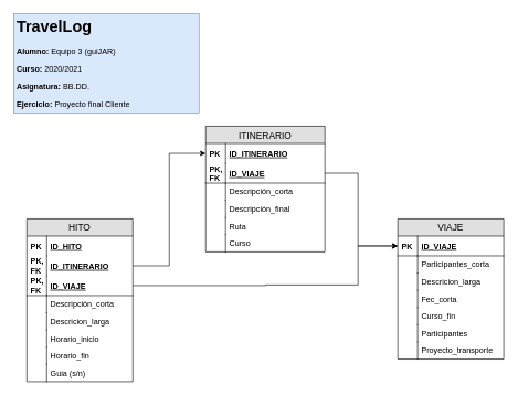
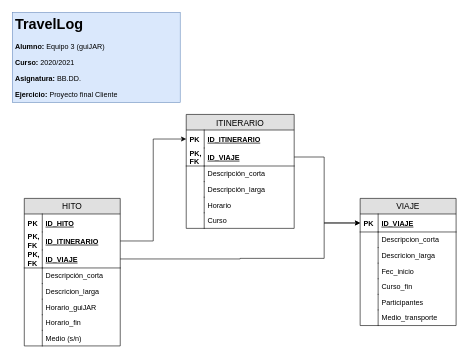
  <mxCell id="0" />
  <mxCell id="1" parent="0" />
  <mxCell id="2" value="&lt;h1&gt;TravelLog&lt;/h1&gt;&lt;p&gt;&lt;b&gt;Alumno:&lt;/b&gt; Equipo 3 (guiJAR)&lt;/p&gt;&lt;p&gt;&lt;b&gt;Curso:&amp;nbsp;&lt;/b&gt;2020/2021&lt;/p&gt;&lt;p&gt;&lt;b&gt;Asignatura:&lt;/b&gt;&amp;nbsp;BB.DD.&lt;/p&gt;&lt;p&gt;&lt;b&gt;Ejercicio:&lt;/b&gt;&amp;nbsp;Proyecto final Cliente&lt;br&gt;&lt;br&gt;&lt;/p&gt;" style="text;html=1;strokeColor=#6c8ebf;fillColor=#dae8fc;spacing=5;spacingTop=-20;whiteSpace=wrap;overflow=hidden;rounded=0;" parent="1" vertex="1"><mxGeometry x="20" y="20" width="280" height="150" as="geometry" /></mxCell>
  <mxCell id="3" value="ITINERARIO" style="swimlane;fontStyle=0;childLayout=stackLayout;horizontal=1;startSize=26;fillColor=#e0e0e0;horizontalStack=0;resizeParent=1;resizeParentMax=0;resizeLast=0;collapsible=1;marginBottom=0;swimlaneFillColor=#ffffff;align=center;fontSize=14;" parent="1" vertex="1"><mxGeometry x="310" y="190" width="180" height="190" as="geometry" /></mxCell>
  <mxCell id="4" value="ID_ITINERARIO" style="shape=partialRectangle;top=0;left=0;right=0;bottom=1;align=left;verticalAlign=middle;fillColor=none;spacingLeft=34;spacingRight=4;overflow=hidden;rotatable=0;points=[[0,0.5],[1,0.5]];portConstraint=eastwest;dropTarget=0;fontStyle=5;fontSize=12;strokeColor=none;" parent="3" vertex="1"><mxGeometry y="26" width="180" height="30" as="geometry" /></mxCell>
  <mxCell id="5" value="PK" style="shape=partialRectangle;top=0;left=0;bottom=0;fillColor=none;align=left;verticalAlign=middle;spacingLeft=4;spacingRight=4;overflow=hidden;rotatable=0;points=[];portConstraint=eastwest;part=1;fontSize=12;fontStyle=1" parent="4" vertex="1" connectable="0"><mxGeometry width="30" height="30" as="geometry" /></mxCell>
  <mxCell id="6" value="ID_VIAJE" style="shape=partialRectangle;top=0;left=0;right=0;bottom=1;align=left;verticalAlign=middle;fillColor=none;spacingLeft=34;spacingRight=4;overflow=hidden;rotatable=0;points=[[0,0.5],[1,0.5]];portConstraint=eastwest;dropTarget=0;fontStyle=5;fontSize=12;" parent="3" vertex="1"><mxGeometry y="56" width="180" height="30" as="geometry" /></mxCell>
  <mxCell id="7" value="PK,&#10;FK " style="shape=partialRectangle;top=0;left=0;bottom=0;fillColor=none;align=left;verticalAlign=middle;spacingLeft=4;spacingRight=4;overflow=hidden;rotatable=0;points=[];portConstraint=eastwest;part=1;fontSize=12;fontStyle=1" parent="6" vertex="1" connectable="0"><mxGeometry width="30" height="30" as="geometry" /></mxCell>
  <mxCell id="8" value="Descripción_corta" style="shape=partialRectangle;top=0;left=0;right=0;bottom=0;align=left;verticalAlign=top;fillColor=none;spacingLeft=34;spacingRight=4;overflow=hidden;rotatable=0;points=[[0,0.5],[1,0.5]];portConstraint=eastwest;dropTarget=0;fontSize=12;" parent="3" vertex="1"><mxGeometry y="86" width="180" height="26" as="geometry" /></mxCell>
  <mxCell id="9" value="" style="shape=partialRectangle;top=0;left=0;bottom=0;fillColor=none;align=left;verticalAlign=top;spacingLeft=4;spacingRight=4;overflow=hidden;rotatable=0;points=[];portConstraint=eastwest;part=1;fontSize=12;" parent="8" vertex="1" connectable="0"><mxGeometry width="30" height="26" as="geometry" /></mxCell>
- <mxCell id="10" value="Descripción_final" style="shape=partialRectangle;top=0;left=0;right=0;bottom=0;align=left;verticalAlign=top;fillColor=none;spacingLeft=34;spacingRight=4;overflow=hidden;rotatable=0;points=[[0,0.5],[1,0.5]];portConstraint=eastwest;dropTarget=0;fontSize=12;" parent="3" vertex="1"><mxGeometry y="112" width="180" height="26" as="geometry" /></mxCell>
+ <mxCell id="10" value="Descripción_larga" style="shape=partialRectangle;top=0;left=0;right=0;bottom=0;align=left;verticalAlign=top;fillColor=none;spacingLeft=34;spacingRight=4;overflow=hidden;rotatable=0;points=[[0,0.5],[1,0.5]];portConstraint=eastwest;dropTarget=0;fontSize=12;" parent="3" vertex="1"><mxGeometry y="112" width="180" height="26" as="geometry" /></mxCell>
  <mxCell id="11" value="" style="shape=partialRectangle;top=0;left=0;bottom=0;fillColor=none;align=left;verticalAlign=top;spacingLeft=4;spacingRight=4;overflow=hidden;rotatable=0;points=[];portConstraint=eastwest;part=1;fontSize=12;" parent="10" vertex="1" connectable="0"><mxGeometry width="30" height="26" as="geometry" /></mxCell>
- <mxCell id="12" value="Ruta" style="shape=partialRectangle;top=0;left=0;right=0;bottom=0;align=left;verticalAlign=top;fillColor=none;spacingLeft=34;spacingRight=4;overflow=hidden;rotatable=0;points=[[0,0.5],[1,0.5]];portConstraint=eastwest;dropTarget=0;fontSize=12;" parent="3" vertex="1"><mxGeometry y="138" width="180" height="26" as="geometry" /></mxCell>
+ <mxCell id="12" value="Horario" style="shape=partialRectangle;top=0;left=0;right=0;bottom=0;align=left;verticalAlign=top;fillColor=none;spacingLeft=34;spacingRight=4;overflow=hidden;rotatable=0;points=[[0,0.5],[1,0.5]];portConstraint=eastwest;dropTarget=0;fontSize=12;" parent="3" vertex="1"><mxGeometry y="138" width="180" height="26" as="geometry" /></mxCell>
  <mxCell id="13" value="" style="shape=partialRectangle;top=0;left=0;bottom=0;fillColor=none;align=left;verticalAlign=top;spacingLeft=4;spacingRight=4;overflow=hidden;rotatable=0;points=[];portConstraint=eastwest;part=1;fontSize=12;" parent="12" vertex="1" connectable="0"><mxGeometry width="30" height="26" as="geometry" /></mxCell>
  <mxCell id="14" value="Curso" style="shape=partialRectangle;top=0;left=0;right=0;bottom=0;align=left;verticalAlign=top;fillColor=none;spacingLeft=34;spacingRight=4;overflow=hidden;rotatable=0;points=[[0,0.5],[1,0.5]];portConstraint=eastwest;dropTarget=0;fontSize=12;" parent="3" vertex="1"><mxGeometry y="164" width="180" height="26" as="geometry" /></mxCell>
  <mxCell id="15" value="" style="shape=partialRectangle;top=0;left=0;bottom=0;fillColor=none;align=left;verticalAlign=top;spacingLeft=4;spacingRight=4;overflow=hidden;rotatable=0;points=[];portConstraint=eastwest;part=1;fontSize=12;" parent="14" vertex="1" connectable="0"><mxGeometry width="30" height="26" as="geometry" /></mxCell>
  <mxCell id="16" value="VIAJE" style="swimlane;fontStyle=0;childLayout=stackLayout;horizontal=1;startSize=26;fillColor=#e0e0e0;horizontalStack=0;resizeParent=1;resizeParentMax=0;resizeLast=0;collapsible=1;marginBottom=0;swimlaneFillColor=#ffffff;align=center;fontSize=14;" parent="1" vertex="1"><mxGeometry x="600" y="330" width="160" height="212" as="geometry" /></mxCell>
  <mxCell id="17" value="ID_VIAJE" style="shape=partialRectangle;top=0;left=0;right=0;bottom=1;align=left;verticalAlign=middle;fillColor=none;spacingLeft=34;spacingRight=4;overflow=hidden;rotatable=0;points=[[0,0.5],[1,0.5]];portConstraint=eastwest;dropTarget=0;fontStyle=5;fontSize=12;" parent="16" vertex="1"><mxGeometry y="26" width="160" height="30" as="geometry" /></mxCell>
  <mxCell id="18" value="PK" style="shape=partialRectangle;top=0;left=0;bottom=0;fillColor=none;align=left;verticalAlign=middle;spacingLeft=4;spacingRight=4;overflow=hidden;rotatable=0;points=[];portConstraint=eastwest;part=1;fontSize=12;fontStyle=1" parent="17" vertex="1" connectable="0"><mxGeometry width="30" height="30" as="geometry" /></mxCell>
- <mxCell id="19" value="Participantes_corta" style="shape=partialRectangle;top=0;left=0;right=0;bottom=0;align=left;verticalAlign=top;fillColor=none;spacingLeft=34;spacingRight=4;overflow=hidden;rotatable=0;points=[[0,0.5],[1,0.5]];portConstraint=eastwest;dropTarget=0;fontSize=12;" parent="16" vertex="1"><mxGeometry y="56" width="160" height="26" as="geometry" /></mxCell>
+ <mxCell id="19" value="Descripcion_corta" style="shape=partialRectangle;top=0;left=0;right=0;bottom=0;align=left;verticalAlign=top;fillColor=none;spacingLeft=34;spacingRight=4;overflow=hidden;rotatable=0;points=[[0,0.5],[1,0.5]];portConstraint=eastwest;dropTarget=0;fontSize=12;" parent="16" vertex="1"><mxGeometry y="56" width="160" height="26" as="geometry" /></mxCell>
  <mxCell id="20" value="" style="shape=partialRectangle;top=0;left=0;bottom=0;fillColor=none;align=left;verticalAlign=top;spacingLeft=4;spacingRight=4;overflow=hidden;rotatable=0;points=[];portConstraint=eastwest;part=1;fontSize=12;" parent="19" vertex="1" connectable="0"><mxGeometry width="30" height="26" as="geometry" /></mxCell>
  <mxCell id="21" value="Descricion_larga" style="shape=partialRectangle;top=0;left=0;right=0;bottom=0;align=left;verticalAlign=top;fillColor=none;spacingLeft=34;spacingRight=4;overflow=hidden;rotatable=0;points=[[0,0.5],[1,0.5]];portConstraint=eastwest;dropTarget=0;fontSize=12;" parent="16" vertex="1"><mxGeometry y="82" width="160" height="26" as="geometry" /></mxCell>
  <mxCell id="22" value="" style="shape=partialRectangle;top=0;left=0;bottom=0;fillColor=none;align=left;verticalAlign=top;spacingLeft=4;spacingRight=4;overflow=hidden;rotatable=0;points=[];portConstraint=eastwest;part=1;fontSize=12;" parent="21" vertex="1" connectable="0"><mxGeometry width="30" height="26" as="geometry" /></mxCell>
- <mxCell id="23" value="Fec_corta&#10;" style="shape=partialRectangle;top=0;left=0;right=0;bottom=0;align=left;verticalAlign=top;fillColor=none;spacingLeft=34;spacingRight=4;overflow=hidden;rotatable=0;points=[[0,0.5],[1,0.5]];portConstraint=eastwest;dropTarget=0;fontSize=12;" parent="16" vertex="1"><mxGeometry y="108" width="160" height="26" as="geometry" /></mxCell>
+ <mxCell id="23" value="Fec_inicio&#10;" style="shape=partialRectangle;top=0;left=0;right=0;bottom=0;align=left;verticalAlign=top;fillColor=none;spacingLeft=34;spacingRight=4;overflow=hidden;rotatable=0;points=[[0,0.5],[1,0.5]];portConstraint=eastwest;dropTarget=0;fontSize=12;" parent="16" vertex="1"><mxGeometry y="108" width="160" height="26" as="geometry" /></mxCell>
  <mxCell id="24" value="" style="shape=partialRectangle;top=0;left=0;bottom=0;fillColor=none;align=left;verticalAlign=top;spacingLeft=4;spacingRight=4;overflow=hidden;rotatable=0;points=[];portConstraint=eastwest;part=1;fontSize=12;" parent="23" vertex="1" connectable="0"><mxGeometry width="30" height="26" as="geometry" /></mxCell>
  <mxCell id="25" value="Curso_fin" style="shape=partialRectangle;top=0;left=0;right=0;bottom=0;align=left;verticalAlign=top;fillColor=none;spacingLeft=34;spacingRight=4;overflow=hidden;rotatable=0;points=[[0,0.5],[1,0.5]];portConstraint=eastwest;dropTarget=0;fontSize=12;" parent="16" vertex="1"><mxGeometry y="134" width="160" height="26" as="geometry" /></mxCell>
  <mxCell id="26" value="" style="shape=partialRectangle;top=0;left=0;bottom=0;fillColor=none;align=left;verticalAlign=top;spacingLeft=4;spacingRight=4;overflow=hidden;rotatable=0;points=[];portConstraint=eastwest;part=1;fontSize=12;" parent="25" vertex="1" connectable="0"><mxGeometry width="30" height="26" as="geometry" /></mxCell>
  <mxCell id="27" value="Participantes" style="shape=partialRectangle;top=0;left=0;right=0;bottom=0;align=left;verticalAlign=top;fillColor=none;spacingLeft=34;spacingRight=4;overflow=hidden;rotatable=0;points=[[0,0.5],[1,0.5]];portConstraint=eastwest;dropTarget=0;fontSize=12;" parent="16" vertex="1"><mxGeometry y="160" width="160" height="26" as="geometry" /></mxCell>
  <mxCell id="28" value="" style="shape=partialRectangle;top=0;left=0;bottom=0;fillColor=none;align=left;verticalAlign=top;spacingLeft=4;spacingRight=4;overflow=hidden;rotatable=0;points=[];portConstraint=eastwest;part=1;fontSize=12;" parent="27" vertex="1" connectable="0"><mxGeometry width="30" height="26" as="geometry" /></mxCell>
- <mxCell id="29" value="Proyecto_transporte" style="shape=partialRectangle;top=0;left=0;right=0;bottom=0;align=left;verticalAlign=top;fillColor=none;spacingLeft=34;spacingRight=4;overflow=hidden;rotatable=0;points=[[0,0.5],[1,0.5]];portConstraint=eastwest;dropTarget=0;fontSize=12;" parent="16" vertex="1"><mxGeometry y="186" width="160" height="26" as="geometry" /></mxCell>
+ <mxCell id="29" value="Medio_transporte" style="shape=partialRectangle;top=0;left=0;right=0;bottom=0;align=left;verticalAlign=top;fillColor=none;spacingLeft=34;spacingRight=4;overflow=hidden;rotatable=0;points=[[0,0.5],[1,0.5]];portConstraint=eastwest;dropTarget=0;fontSize=12;" parent="16" vertex="1"><mxGeometry y="186" width="160" height="26" as="geometry" /></mxCell>
  <mxCell id="30" value="" style="shape=partialRectangle;top=0;left=0;bottom=0;fillColor=none;align=left;verticalAlign=top;spacingLeft=4;spacingRight=4;overflow=hidden;rotatable=0;points=[];portConstraint=eastwest;part=1;fontSize=12;" parent="29" vertex="1" connectable="0"><mxGeometry width="30" height="26" as="geometry" /></mxCell>
  <mxCell id="31" style="edgeStyle=orthogonalEdgeStyle;rounded=0;orthogonalLoop=1;jettySize=auto;html=1;entryX=0;entryY=0.5;entryDx=0;entryDy=0;" parent="1" source="6" target="17" edge="1"><mxGeometry relative="1" as="geometry"><Array as="points"><mxPoint x="540" y="261" /><mxPoint x="540" y="371" /></Array></mxGeometry></mxCell>
  <mxCell id="32" value="HITO" style="swimlane;fontStyle=0;childLayout=stackLayout;horizontal=1;startSize=26;fillColor=#e0e0e0;horizontalStack=0;resizeParent=1;resizeParentMax=0;resizeLast=0;collapsible=1;marginBottom=0;swimlaneFillColor=#ffffff;align=center;fontSize=14;" parent="1" vertex="1"><mxGeometry x="40" y="330" width="160" height="246" as="geometry" /></mxCell>
  <mxCell id="33" value="ID_HITO" style="shape=partialRectangle;top=0;left=0;right=0;bottom=1;align=left;verticalAlign=middle;fillColor=none;spacingLeft=34;spacingRight=4;overflow=hidden;rotatable=0;points=[[0,0.5],[1,0.5]];portConstraint=eastwest;dropTarget=0;fontStyle=5;fontSize=12;strokeColor=none;" parent="32" vertex="1"><mxGeometry y="26" width="160" height="30" as="geometry" /></mxCell>
  <mxCell id="34" value="PK" style="shape=partialRectangle;top=0;left=0;bottom=0;fillColor=none;align=left;verticalAlign=middle;spacingLeft=4;spacingRight=4;overflow=hidden;rotatable=0;points=[];portConstraint=eastwest;part=1;fontSize=12;fontStyle=1" parent="33" vertex="1" connectable="0"><mxGeometry width="30" height="30" as="geometry" /></mxCell>
  <mxCell id="35" value="ID_ITINERARIO" style="shape=partialRectangle;top=0;left=0;right=0;bottom=1;align=left;verticalAlign=middle;fillColor=none;spacingLeft=34;spacingRight=4;overflow=hidden;rotatable=0;points=[[0,0.5],[1,0.5]];portConstraint=eastwest;dropTarget=0;fontStyle=5;fontSize=12;strokeColor=none;" parent="32" vertex="1"><mxGeometry y="56" width="160" height="30" as="geometry" /></mxCell>
  <mxCell id="36" value="PK,&#10;FK" style="shape=partialRectangle;top=0;left=0;bottom=0;fillColor=none;align=left;verticalAlign=middle;spacingLeft=4;spacingRight=4;overflow=hidden;rotatable=0;points=[];portConstraint=eastwest;part=1;fontSize=12;fontStyle=1" parent="35" vertex="1" connectable="0"><mxGeometry width="30" height="30" as="geometry" /></mxCell>
  <mxCell id="37" value="ID_VIAJE" style="shape=partialRectangle;top=0;left=0;right=0;bottom=1;align=left;verticalAlign=middle;fillColor=none;spacingLeft=34;spacingRight=4;overflow=hidden;rotatable=0;points=[[0,0.5],[1,0.5]];portConstraint=eastwest;dropTarget=0;fontStyle=5;fontSize=12;" parent="32" vertex="1"><mxGeometry y="86" width="160" height="30" as="geometry" /></mxCell>
  <mxCell id="38" value="PK,&#10;FK" style="shape=partialRectangle;top=0;left=0;bottom=0;fillColor=none;align=left;verticalAlign=middle;spacingLeft=4;spacingRight=4;overflow=hidden;rotatable=0;points=[];portConstraint=eastwest;part=1;fontSize=12;fontStyle=1" parent="37" vertex="1" connectable="0"><mxGeometry width="30" height="30" as="geometry" /></mxCell>
  <mxCell id="39" value="Descripción_corta" style="shape=partialRectangle;top=0;left=0;right=0;bottom=0;align=left;verticalAlign=top;fillColor=none;spacingLeft=34;spacingRight=4;overflow=hidden;rotatable=0;points=[[0,0.5],[1,0.5]];portConstraint=eastwest;dropTarget=0;fontSize=12;" parent="32" vertex="1"><mxGeometry y="116" width="160" height="26" as="geometry" /></mxCell>
  <mxCell id="40" value="" style="shape=partialRectangle;top=0;left=0;bottom=0;fillColor=none;align=left;verticalAlign=top;spacingLeft=4;spacingRight=4;overflow=hidden;rotatable=0;points=[];portConstraint=eastwest;part=1;fontSize=12;" parent="39" vertex="1" connectable="0"><mxGeometry width="30" height="26" as="geometry" /></mxCell>
  <mxCell id="41" value="Descricion_larga" style="shape=partialRectangle;top=0;left=0;right=0;bottom=0;align=left;verticalAlign=top;fillColor=none;spacingLeft=34;spacingRight=4;overflow=hidden;rotatable=0;points=[[0,0.5],[1,0.5]];portConstraint=eastwest;dropTarget=0;fontSize=12;" parent="32" vertex="1"><mxGeometry y="142" width="160" height="26" as="geometry" /></mxCell>
  <mxCell id="42" value="" style="shape=partialRectangle;top=0;left=0;bottom=0;fillColor=none;align=left;verticalAlign=top;spacingLeft=4;spacingRight=4;overflow=hidden;rotatable=0;points=[];portConstraint=eastwest;part=1;fontSize=12;" parent="41" vertex="1" connectable="0"><mxGeometry width="30" height="26" as="geometry" /></mxCell>
- <mxCell id="43" value="Horario_inicio" style="shape=partialRectangle;top=0;left=0;right=0;bottom=0;align=left;verticalAlign=top;fillColor=none;spacingLeft=34;spacingRight=4;overflow=hidden;rotatable=0;points=[[0,0.5],[1,0.5]];portConstraint=eastwest;dropTarget=0;fontSize=12;" parent="32" vertex="1"><mxGeometry y="168" width="160" height="26" as="geometry" /></mxCell>
+ <mxCell id="43" value="Horario_guiJAR" style="shape=partialRectangle;top=0;left=0;right=0;bottom=0;align=left;verticalAlign=top;fillColor=none;spacingLeft=34;spacingRight=4;overflow=hidden;rotatable=0;points=[[0,0.5],[1,0.5]];portConstraint=eastwest;dropTarget=0;fontSize=12;" parent="32" vertex="1"><mxGeometry y="168" width="160" height="26" as="geometry" /></mxCell>
  <mxCell id="44" value="" style="shape=partialRectangle;top=0;left=0;bottom=0;fillColor=none;align=left;verticalAlign=top;spacingLeft=4;spacingRight=4;overflow=hidden;rotatable=0;points=[];portConstraint=eastwest;part=1;fontSize=12;" parent="43" vertex="1" connectable="0"><mxGeometry width="30" height="26" as="geometry" /></mxCell>
  <mxCell id="45" value="Horario_fin" style="shape=partialRectangle;top=0;left=0;right=0;bottom=0;align=left;verticalAlign=top;fillColor=none;spacingLeft=34;spacingRight=4;overflow=hidden;rotatable=0;points=[[0,0.5],[1,0.5]];portConstraint=eastwest;dropTarget=0;fontSize=12;" parent="32" vertex="1"><mxGeometry y="194" width="160" height="26" as="geometry" /></mxCell>
  <mxCell id="46" value="" style="shape=partialRectangle;top=0;left=0;bottom=0;fillColor=none;align=left;verticalAlign=top;spacingLeft=4;spacingRight=4;overflow=hidden;rotatable=0;points=[];portConstraint=eastwest;part=1;fontSize=12;" parent="45" vertex="1" connectable="0"><mxGeometry width="30" height="26" as="geometry" /></mxCell>
- <mxCell id="47" value="Guia (s/n)" style="shape=partialRectangle;top=0;left=0;right=0;bottom=0;align=left;verticalAlign=top;fillColor=none;spacingLeft=34;spacingRight=4;overflow=hidden;rotatable=0;points=[[0,0.5],[1,0.5]];portConstraint=eastwest;dropTarget=0;fontSize=12;" parent="32" vertex="1"><mxGeometry y="220" width="160" height="26" as="geometry" /></mxCell>
+ <mxCell id="47" value="Medio (s/n)" style="shape=partialRectangle;top=0;left=0;right=0;bottom=0;align=left;verticalAlign=top;fillColor=none;spacingLeft=34;spacingRight=4;overflow=hidden;rotatable=0;points=[[0,0.5],[1,0.5]];portConstraint=eastwest;dropTarget=0;fontSize=12;" parent="32" vertex="1"><mxGeometry y="220" width="160" height="26" as="geometry" /></mxCell>
  <mxCell id="48" value="" style="shape=partialRectangle;top=0;left=0;bottom=0;fillColor=none;align=left;verticalAlign=top;spacingLeft=4;spacingRight=4;overflow=hidden;rotatable=0;points=[];portConstraint=eastwest;part=1;fontSize=12;" parent="47" vertex="1" connectable="0"><mxGeometry width="30" height="26" as="geometry" /></mxCell>
  <mxCell id="49" style="edgeStyle=orthogonalEdgeStyle;rounded=0;orthogonalLoop=1;jettySize=auto;html=1;exitX=1;exitY=0.5;exitDx=0;exitDy=0;entryX=0;entryY=0.5;entryDx=0;entryDy=0;" parent="1" source="35" target="4" edge="1"><mxGeometry relative="1" as="geometry" /></mxCell>
  <mxCell id="50" style="edgeStyle=orthogonalEdgeStyle;rounded=0;orthogonalLoop=1;jettySize=auto;html=1;entryX=0;entryY=0.5;entryDx=0;entryDy=0;" parent="1" source="37" target="17" edge="1"><mxGeometry relative="1" as="geometry"><Array as="points"><mxPoint x="400" y="431" /><mxPoint x="400" y="430" /><mxPoint x="540" y="430" /><mxPoint x="540" y="371" /></Array></mxGeometry></mxCell>
